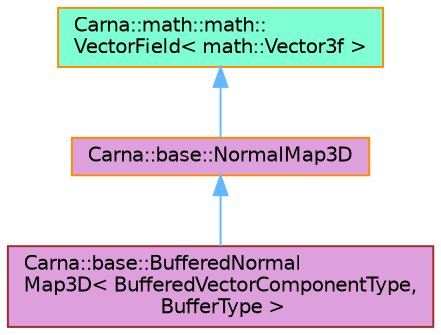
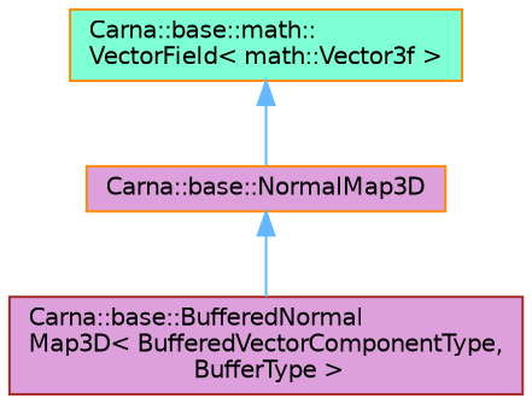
  digraph {
    node [color=darkorange fillcolor=plum fontname=Helvetica fontsize=10 shape=box style=filled]
    edge [color=steelblue1 dir=back fontname=Helvetica fontsize=10 labelfontname=Helvetica labelfontsize=10 style=solid]
    n1 [fontcolor=black height=0.2 label="Carna::base::NormalMap3D" width=0.4]
    n2 [color=brown height=0.2 label="Carna::base::BufferedNormal\lMap3D\< BufferedVectorComponentType,\l BufferType \>" width=0.4]
-   n3 [fillcolor=aquamarine height=0.2 label="Carna::math::math::\lVectorField\< math::Vector3f \>" width=0.4]
+   n3 [fillcolor=aquamarine height=0.2 label="Carna::base::math::\lVectorField\< math::Vector3f \>" width=0.4]
    n1 -> n2
    n3 -> n1
  }
